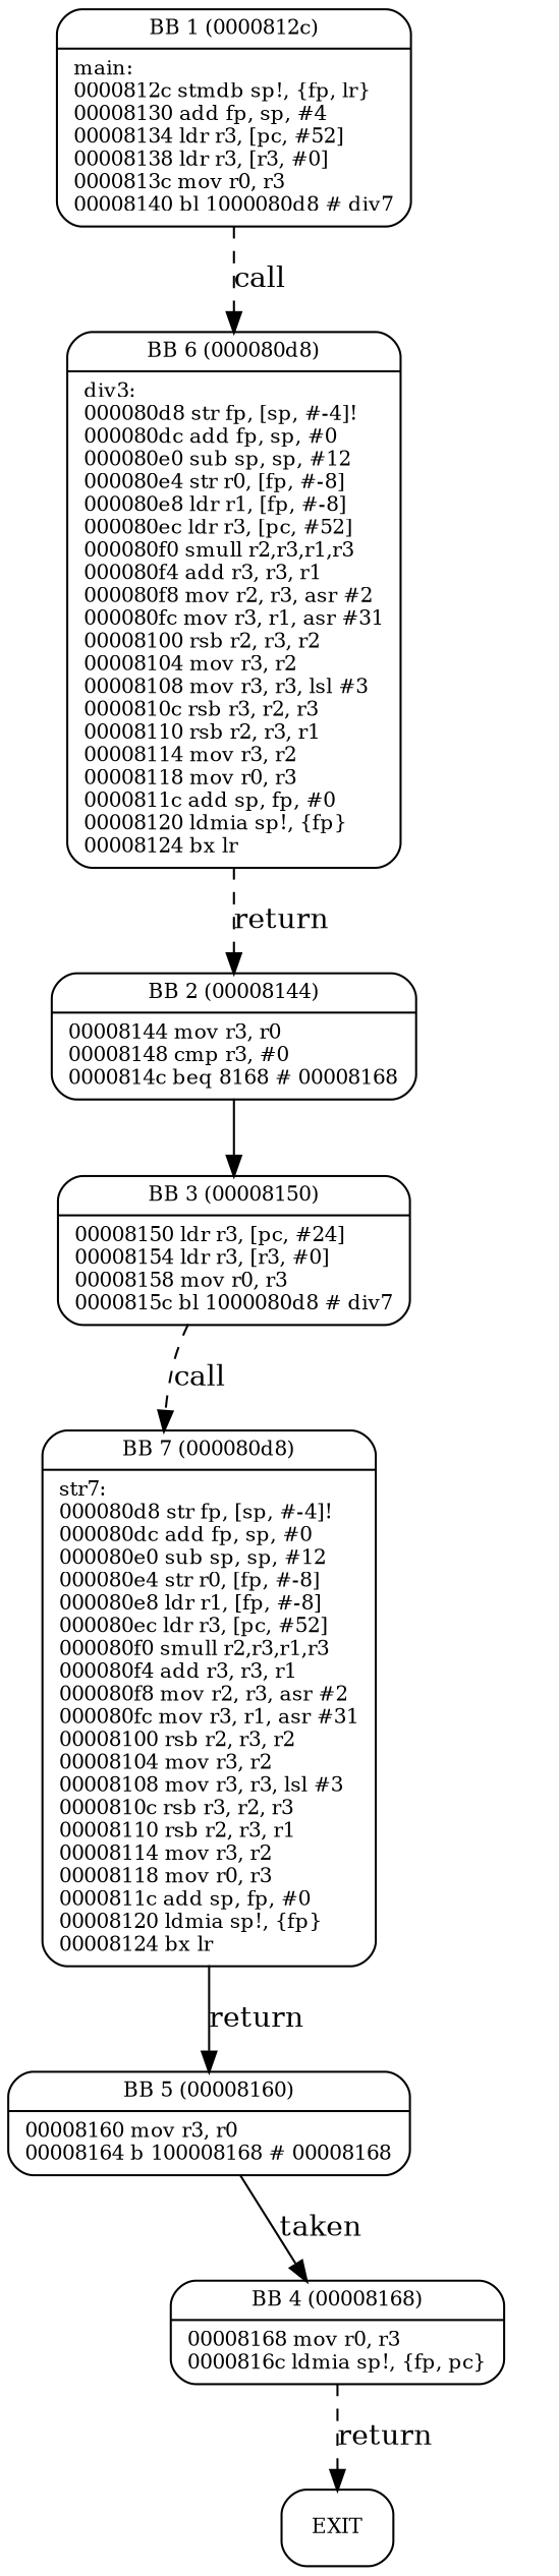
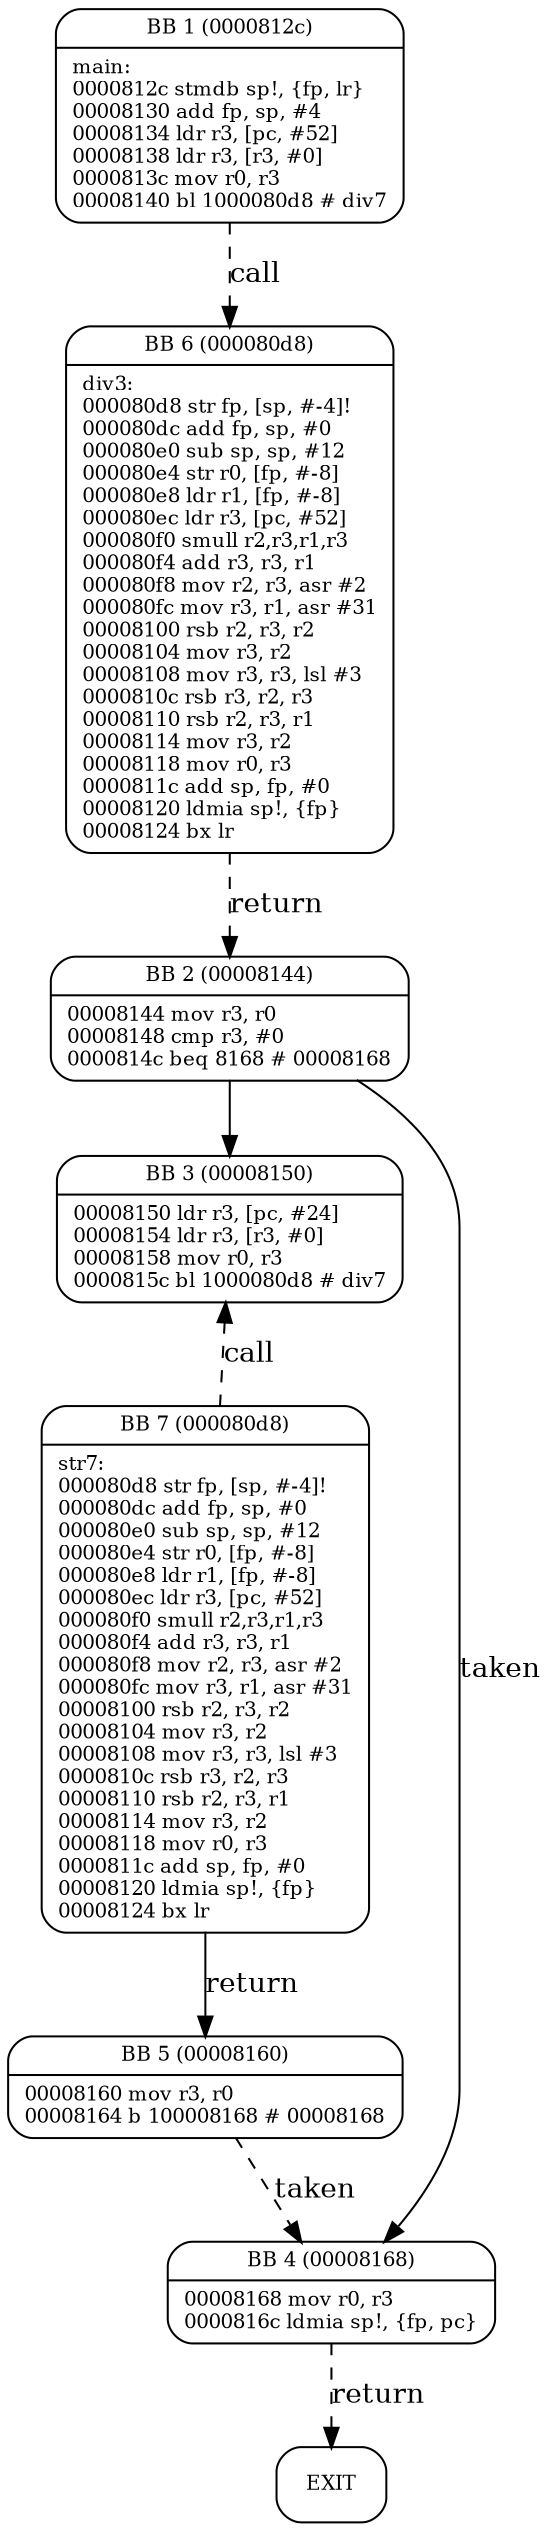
  digraph {
    node [fontsize=10 labeljust=l shape=Mrecord]
    edge [style=dashed weight=2]
    n1 [label="{BB 1 (0000812c) | main:\l0000812c    stmdb sp!, \{fp, lr\}\l00008130    add fp, sp, #4\l00008134    ldr r3, [pc, #52]\l00008138    ldr r3, [r3, #0]\l0000813c    mov r0, r3\l00008140    bl 1000080d8    # div7\l }"]
    n2 [label="{BB 6 (000080d8) | div3:\l000080d8    str fp, [sp, #-4]!\l000080dc    add fp, sp, #0\l000080e0    sub sp, sp, #12\l000080e4    str r0, [fp, #-8]\l000080e8    ldr r1, [fp, #-8]\l000080ec    ldr r3, [pc, #52]\l000080f0    smull r2,r3,r1,r3\l000080f4    add r3, r3, r1\l000080f8    mov r2, r3, asr #2\l000080fc    mov r3, r1, asr #31\l00008100    rsb r2, r3, r2\l00008104    mov r3, r2\l00008108    mov r3, r3, lsl #3\l0000810c    rsb r3, r2, r3\l00008110    rsb r2, r3, r1\l00008114    mov r3, r2\l00008118    mov r0, r3\l0000811c    add sp, fp, #0\l00008120    ldmia sp!, \{fp\}\l00008124    bx lr\l }"]
    n3 [label="{BB 2 (00008144) | 00008144    mov r3, r0\l00008148    cmp r3, #0\l0000814c    beq 8168    # 00008168\l }"]
    n4 [label="{BB 3 (00008150) | 00008150    ldr r3, [pc, #24]\l00008154    ldr r3, [r3, #0]\l00008158    mov r0, r3\l0000815c    bl 1000080d8    # div7\l }"]
    n5 [label="{BB 4 (00008168) | 00008168    mov r0, r3\l0000816c    ldmia sp!, \{fp, pc\}\l }"]
    n6 [label="{BB 7 (000080d8) | str7:\l000080d8    str fp, [sp, #-4]!\l000080dc    add fp, sp, #0\l000080e0    sub sp, sp, #12\l000080e4    str r0, [fp, #-8]\l000080e8    ldr r1, [fp, #-8]\l000080ec    ldr r3, [pc, #52]\l000080f0    smull r2,r3,r1,r3\l000080f4    add r3, r3, r1\l000080f8    mov r2, r3, asr #2\l000080fc    mov r3, r1, asr #31\l00008100    rsb r2, r3, r2\l00008104    mov r3, r2\l00008108    mov r3, r3, lsl #3\l0000810c    rsb r3, r2, r3\l00008110    rsb r2, r3, r1\l00008114    mov r3, r2\l00008118    mov r0, r3\l0000811c    add sp, fp, #0\l00008120    ldmia sp!, \{fp\}\l00008124    bx lr\l }"]
    n7 [label=EXIT]
    n8 [label="{BB 5 (00008160) | 00008160    mov r3, r0\l00008164    b 100008168    # 00008168\l }"]
    n1 -> n2 [label=call]
    n2 -> n3 [label=return]
    n3 -> n4 [weight=4 style=""]
-   n4 -> n6 [label=call]
+   n3 -> n5 [label=taken weight=3 style=""]
+   n6 -> n4 [label=call]
    n5 -> n7 [label=return]
    n6 -> n8 [label=return style=solid]
-   n8 -> n5 [label=taken weight=3 style=""]
+   n8 -> n5 [label=taken weight=3]
  }
